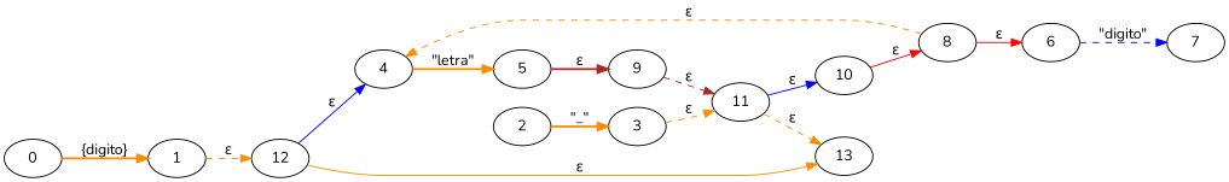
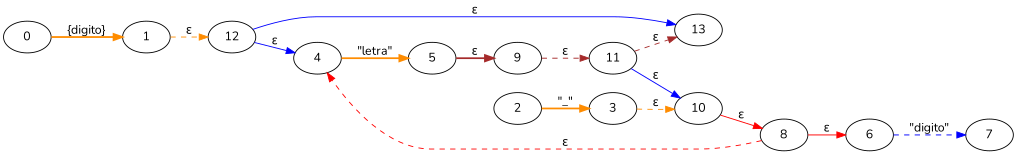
  digraph {
    fontname=Nunito
    rankdir=LR
    node [fontname=Nunito]
    edge [color=darkorange fontname=Nunito style=dashed]
    0
    1
    12
    4
    13
    2
    3
    11
    10
    5
    9
    6
    7
    8
    0 -> 1 [label="{digito}" style=bold]
    1 -> 12 [label="ε"]
    12 -> 4 [color=blue label="ε" style=solid]
-   12 -> 13 [label="ε" style=solid]
+   12 -> 13 [color=blue label="ε" style=solid]
    4 -> 5 [label="\"letra\"" style=bold]
    2 -> 3 [label="\"_\"" style=bold]
-   3 -> 11 [label="ε"]
-   11 -> 13 [label="ε"]
+   3 -> 10 [label="ε"]
+   11 -> 13 [color=brown label="ε"]
    11 -> 10 [color=blue label="ε" style=solid]
    10 -> 8 [color=red label="ε" style=solid]
    5 -> 9 [color=brown label="ε" style=bold]
    9 -> 11 [color=brown label="ε"]
    6 -> 7 [color=blue label="\"digito\""]
-   8 -> 4 [label="ε"]
+   8 -> 4 [color=red label="ε"]
    8 -> 6 [color=red label="ε" style=solid]
  }
